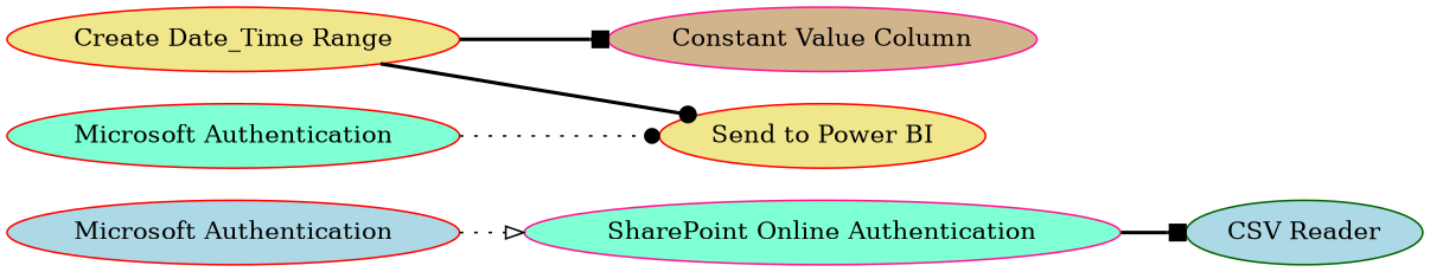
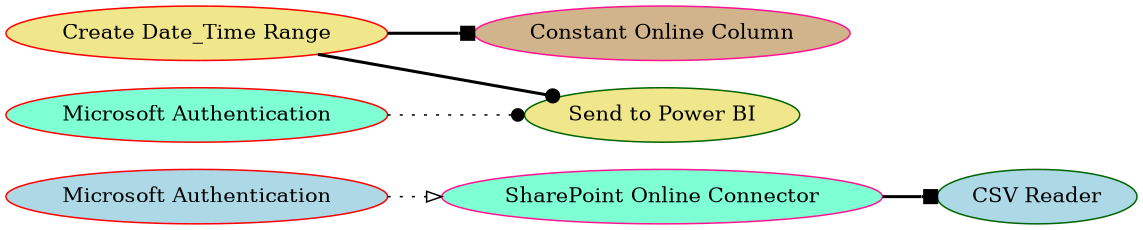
  digraph {
    rankdir=LR
    node [color=red fillcolor=lightblue style=filled]
    edge [arrowhead=box style=bold]
    n1 [label="Microsoft Authentication"]
-   n2 [color=deeppink fillcolor=aquamarine label="SharePoint Online Authentication"]
+   n2 [color=deeppink fillcolor=aquamarine label="SharePoint Online Connector"]
    n3 [color=darkgreen label="CSV Reader"]
    n4 [fillcolor=khaki label="Create Date_Time Range"]
-   n5 [color=deeppink fillcolor=tan label="Constant Value Column"]
-   n6 [fillcolor=khaki label="Send to Power BI"]
+   n5 [color=deeppink fillcolor=tan label="Constant Online Column"]
+   n6 [color=darkgreen fillcolor=khaki label="Send to Power BI"]
    n7 [fillcolor=aquamarine label="Microsoft Authentication"]
    n1 -> n2 [arrowhead=onormal style=dotted]
    n2 -> n3
    n4 -> n5
    n4 -> n6 [arrowhead=dot]
    n7 -> n6 [arrowhead=dot style=dotted]
  }
